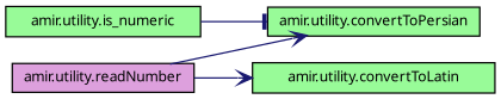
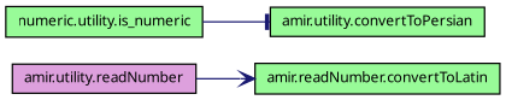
  digraph {
    rankdir=LR
    node [color=black fillcolor=palegreen fontname="FreeSans.ttf" fontsize=10 shape=record style=filled]
    edge [arrowhead=vee color=midnightblue fontname="FreeSans.ttf" fontsize=10 labelfontname="FreeSans.ttf" labelfontsize=10 style=solid]
-   n1 [fontcolor=black height=0.2 label="amir.utility.is_numeric" width=0.4]
+   n1 [fontcolor=black height=0.2 label="numeric.utility.is_numeric" width=0.4]
    n2 [height=0.2 label="amir.utility.convertToPersian" width=0.4]
    n3 [fillcolor=plum height=0.2 label="amir.utility.readNumber" width=0.4]
-   n4 [height=0.2 label="amir.utility.convertToLatin" width=0.4]
+   n4 [height=0.2 label="amir.readNumber.convertToLatin" width=0.4]
    n1 -> n2 [arrowhead=tee]
-   n3 -> n2
    n3 -> n4
  }
